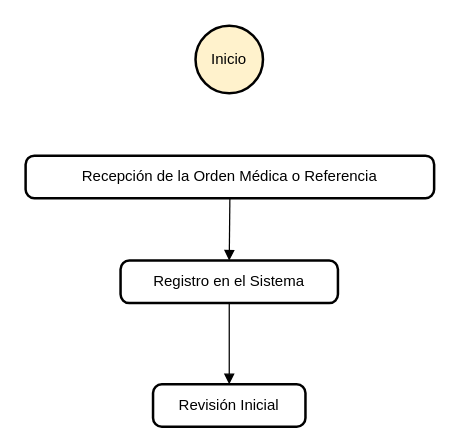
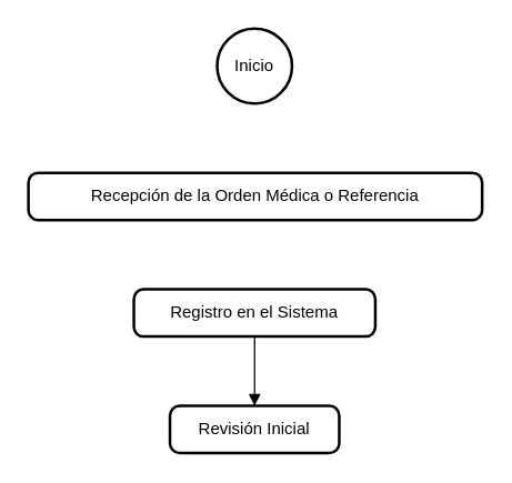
  <mxCell id="0" />
  <mxCell id="1" parent="0" />
- <mxCell id="2" value="Inicio" style="ellipse;aspect=fixed;strokeWidth=2;whiteSpace=wrap;fillColor=#fff2cc;" vertex="1" parent="1"><mxGeometry x="156" width="54" height="54" as="geometry" y="20" /></mxCell>
+ <mxCell id="2" value="Inicio" style="ellipse;aspect=fixed;strokeWidth=2;whiteSpace=wrap;" vertex="1" parent="1"><mxGeometry x="156" width="54" height="54" as="geometry" y="20" /></mxCell>
  <mxCell id="3" value="Recepción de la Orden Médica o Referencia" style="rounded=1;absoluteArcSize=1;arcSize=14;whiteSpace=wrap;strokeWidth=2;" vertex="1" parent="1"><mxGeometry y="124" width="327" height="34" as="geometry" x="20" /></mxCell>
  <mxCell id="4" value="Registro en el Sistema" style="rounded=1;absoluteArcSize=1;arcSize=14;whiteSpace=wrap;strokeWidth=2;" vertex="1" parent="1"><mxGeometry x="96" y="208" width="174" height="34" as="geometry" /></mxCell>
- <mxCell id="5" value="Revisión Inicial" style="rounded=1;absoluteArcSize=1;arcSize=14;whiteSpace=wrap;strokeWidth=2;" vertex="1" parent="1"><mxGeometry x="122" y="307" width="122" height="34" as="geometry" /></mxCell>
- <mxCell id="6" value="" style="curved=1;startArrow=none;endArrow=block;exitX=0.5;exitY=1.01;entryX=0.5;entryY=0.01;" edge="1" parent="1" source="3" target="4"><mxGeometry relative="1" as="geometry"><Array as="points" /></mxGeometry></mxCell>
+ <mxCell id="5" value="Revisión Inicial" style="rounded=1;absoluteArcSize=1;arcSize=14;whiteSpace=wrap;strokeWidth=2;" vertex="1" parent="1"><mxGeometry x="122" y="292" width="122" height="34" as="geometry" /></mxCell>
  <mxCell id="7" value="" style="curved=1;startArrow=none;endArrow=block;exitX=0.5;exitY=1.01;entryX=0.5;entryY=0.01;" edge="1" parent="1" source="4" target="5"><mxGeometry relative="1" as="geometry"><Array as="points" /></mxGeometry></mxCell>
